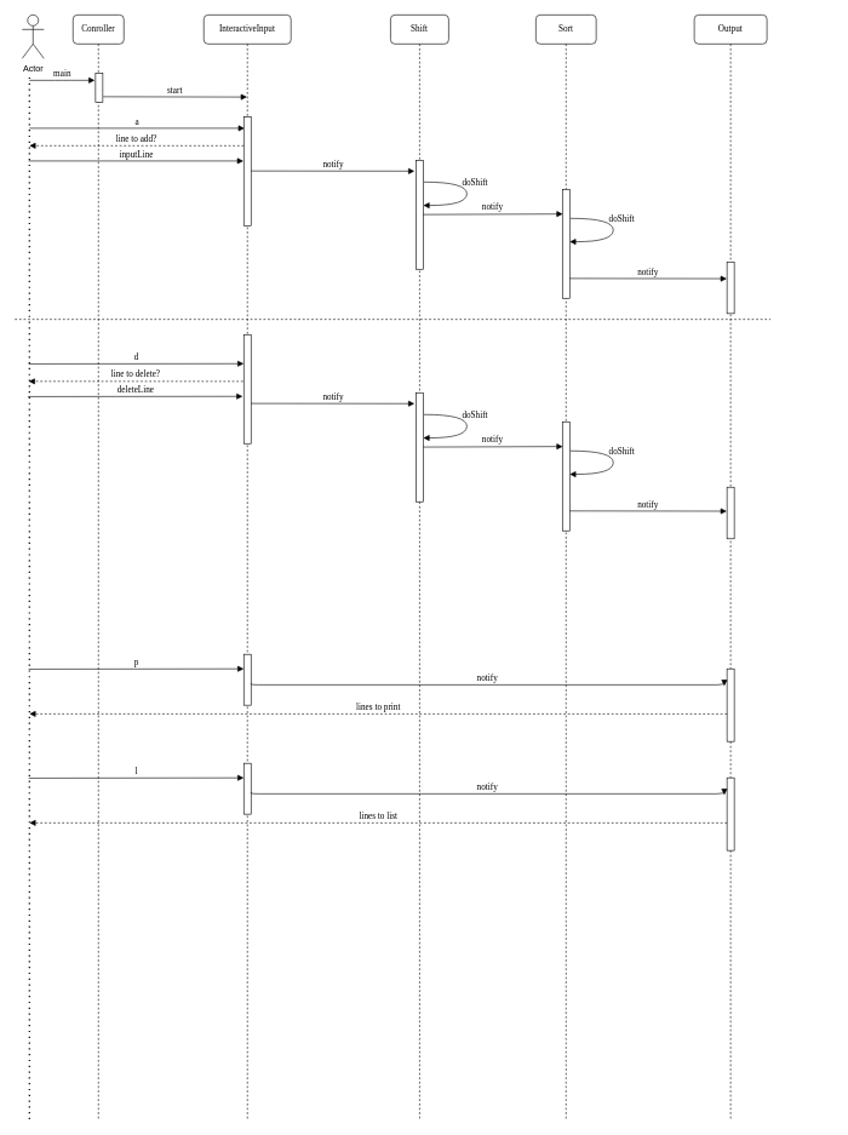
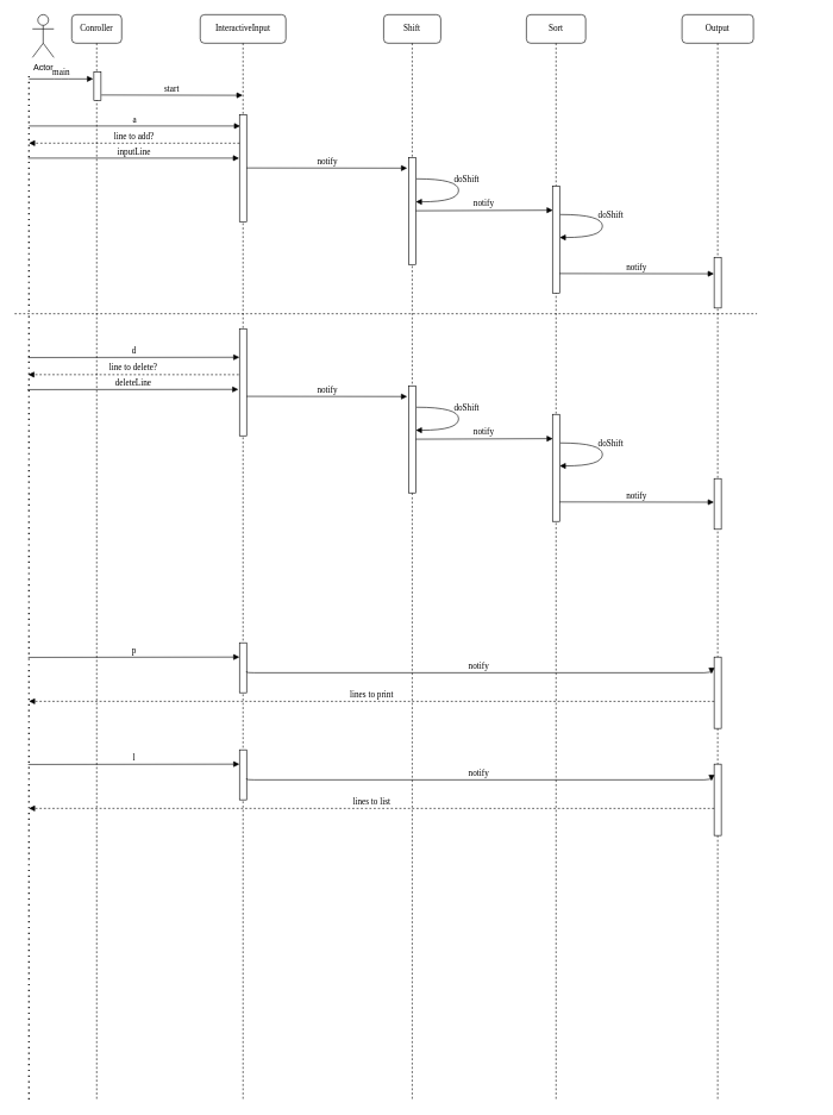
  <mxCell id="0" />
  <mxCell id="1" parent="0" />
  <mxCell id="2" value="InteractiveInput" style="shape=umlLifeline;perimeter=lifelinePerimeter;whiteSpace=wrap;html=1;container=1;collapsible=0;recursiveResize=0;outlineConnect=0;rounded=1;shadow=0;comic=0;labelBackgroundColor=none;strokeWidth=1;fontFamily=Verdana;fontSize=12;align=center;" parent="1" vertex="1"><mxGeometry x="280" y="20" width="120" height="1520" as="geometry" /></mxCell>
  <mxCell id="3" value="Shift" style="shape=umlLifeline;perimeter=lifelinePerimeter;whiteSpace=wrap;html=1;container=1;collapsible=0;recursiveResize=0;outlineConnect=0;rounded=1;shadow=0;comic=0;labelBackgroundColor=none;strokeWidth=1;fontFamily=Verdana;fontSize=12;align=center;" parent="1" vertex="1"><mxGeometry x="537" y="20" width="80" height="1520" as="geometry" /></mxCell>
  <mxCell id="4" value="Sort" style="shape=umlLifeline;perimeter=lifelinePerimeter;whiteSpace=wrap;html=1;container=1;collapsible=0;recursiveResize=0;outlineConnect=0;rounded=1;shadow=0;comic=0;labelBackgroundColor=none;strokeWidth=1;fontFamily=Verdana;fontSize=12;align=center;" parent="1" vertex="1"><mxGeometry x="737" y="20" width="83" height="1520" as="geometry" /></mxCell>
  <mxCell id="5" value="Output" style="shape=umlLifeline;perimeter=lifelinePerimeter;whiteSpace=wrap;html=1;container=1;collapsible=0;recursiveResize=0;outlineConnect=0;rounded=1;shadow=0;comic=0;labelBackgroundColor=none;strokeWidth=1;fontFamily=Verdana;fontSize=12;align=center;" parent="1" vertex="1"><mxGeometry x="955" y="20" width="100" height="1520" as="geometry" /></mxCell>
  <mxCell id="6" value="Conroller" style="shape=umlLifeline;perimeter=lifelinePerimeter;whiteSpace=wrap;html=1;container=1;collapsible=0;recursiveResize=0;outlineConnect=0;rounded=1;shadow=0;comic=0;labelBackgroundColor=none;strokeWidth=1;fontFamily=Verdana;fontSize=12;align=center;" parent="1" vertex="1"><mxGeometry x="100" y="20" width="70" height="1520" as="geometry" /></mxCell>
  <mxCell id="7" value="" style="html=1;points=[];perimeter=orthogonalPerimeter;rounded=0;shadow=0;comic=0;labelBackgroundColor=none;strokeWidth=1;fontFamily=Verdana;fontSize=12;align=center;" parent="6" vertex="1"><mxGeometry x="31" y="80" width="10" height="40" as="geometry" /></mxCell>
- <mxCell id="8" value="Actor" style="shape=umlActor;verticalLabelPosition=bottom;verticalAlign=top;html=1;outlineConnect=0;" parent="1" vertex="1"><mxGeometry x="30" y="20" width="30" height="60" as="geometry" /></mxCell>
+ <mxCell id="8" value="Actor" style="shape=umlActor;verticalLabelPosition=bottom;verticalAlign=top;html=1;outlineConnect=0;" parent="1" vertex="1"><mxGeometry x="45" y="20" width="30" height="60" as="geometry" /></mxCell>
  <mxCell id="9" value="" style="endArrow=none;dashed=1;html=1;dashPattern=1 3;strokeWidth=2;" parent="1" edge="1"><mxGeometry width="50" height="50" relative="1" as="geometry"><mxPoint x="40" y="1540" as="sourcePoint" /><mxPoint x="40" y="100" as="targetPoint" /></mxGeometry></mxCell>
  <mxCell id="10" value="start" style="html=1;verticalAlign=bottom;endArrow=block;labelBackgroundColor=none;fontFamily=Verdana;fontSize=12;edgeStyle=elbowEdgeStyle;elbow=vertical;exitX=1.06;exitY=0.064;exitDx=0;exitDy=0;exitPerimeter=0;" parent="1" edge="1"><mxGeometry relative="1" as="geometry"><mxPoint x="141.6" y="132.56" as="sourcePoint" /><mxPoint x="339.5" y="132.526" as="targetPoint" /></mxGeometry></mxCell>
  <mxCell id="11" value="a" style="html=1;verticalAlign=bottom;endArrow=block;labelBackgroundColor=none;fontFamily=Verdana;fontSize=12;edgeStyle=elbowEdgeStyle;elbow=vertical;entryX=0.1;entryY=0.107;entryDx=0;entryDy=0;entryPerimeter=0;" edge="1" parent="1" target="12"><mxGeometry relative="1" as="geometry"><mxPoint x="40" y="176" as="sourcePoint" /><mxPoint x="310" y="176" as="targetPoint" /></mxGeometry></mxCell>
  <mxCell id="12" value="" style="html=1;points=[];perimeter=orthogonalPerimeter;rounded=0;shadow=0;comic=0;labelBackgroundColor=none;strokeWidth=1;fontFamily=Verdana;fontSize=12;align=center;" vertex="1" parent="1"><mxGeometry x="335" y="160" width="10" height="150" as="geometry" /></mxCell>
  <mxCell id="13" value="notify" style="html=1;verticalAlign=bottom;endArrow=block;labelBackgroundColor=none;fontFamily=Verdana;fontSize=12;edgeStyle=elbowEdgeStyle;elbow=vertical;" edge="1" parent="1"><mxGeometry relative="1" as="geometry"><mxPoint x="345" y="234.75" as="sourcePoint" /><mxPoint x="570" y="235" as="targetPoint" /></mxGeometry></mxCell>
  <mxCell id="14" value="" style="html=1;points=[];perimeter=orthogonalPerimeter;rounded=0;shadow=0;comic=0;labelBackgroundColor=none;strokeWidth=1;fontFamily=Verdana;fontSize=12;align=center;" vertex="1" parent="1"><mxGeometry x="572" y="220" width="10" height="150" as="geometry" /></mxCell>
  <mxCell id="15" value="line to add?" style="html=1;verticalAlign=bottom;endArrow=block;labelBackgroundColor=none;fontFamily=Verdana;fontSize=12;edgeStyle=elbowEdgeStyle;elbow=vertical;exitX=0;exitY=0.267;exitDx=0;exitDy=0;exitPerimeter=0;dashed=1;" edge="1" parent="1" source="12"><mxGeometry relative="1" as="geometry"><mxPoint x="330" y="200" as="sourcePoint" /><mxPoint x="40" y="200" as="targetPoint" /><Array as="points"><mxPoint x="170" y="200" /></Array></mxGeometry></mxCell>
  <mxCell id="16" value="inputLine" style="html=1;verticalAlign=bottom;endArrow=block;labelBackgroundColor=none;fontFamily=Verdana;fontSize=12;edgeStyle=elbowEdgeStyle;elbow=vertical;entryX=-0.05;entryY=0.397;entryDx=0;entryDy=0;entryPerimeter=0;" edge="1" parent="1"><mxGeometry relative="1" as="geometry"><mxPoint x="39" y="221" as="sourcePoint" /><mxPoint x="334.5" y="220.55" as="targetPoint" /></mxGeometry></mxCell>
  <mxCell id="17" value="notify" style="html=1;verticalAlign=bottom;endArrow=block;labelBackgroundColor=none;fontFamily=Verdana;fontSize=12;edgeStyle=elbowEdgeStyle;elbow=vertical;entryX=0.05;entryY=0.227;entryDx=0;entryDy=0;entryPerimeter=0;" edge="1" parent="1" target="18"><mxGeometry relative="1" as="geometry"><mxPoint x="582" y="294.75" as="sourcePoint" /><mxPoint x="807" y="295" as="targetPoint" /></mxGeometry></mxCell>
  <mxCell id="18" value="" style="html=1;points=[];perimeter=orthogonalPerimeter;rounded=0;shadow=0;comic=0;labelBackgroundColor=none;strokeWidth=1;fontFamily=Verdana;fontSize=12;align=center;" vertex="1" parent="1"><mxGeometry x="773.5" y="260" width="10" height="150" as="geometry" /></mxCell>
  <mxCell id="19" value="doShift" style="html=1;verticalAlign=bottom;endArrow=block;labelBackgroundColor=none;fontFamily=Verdana;fontSize=12;elbow=vertical;edgeStyle=orthogonalEdgeStyle;curved=1;exitX=1.1;exitY=0.2;exitDx=0;exitDy=0;exitPerimeter=0;" edge="1" parent="1" source="14"><mxGeometry x="-0.093" y="11" relative="1" as="geometry"><mxPoint x="588" y="250" as="sourcePoint" /><mxPoint x="581.997" y="282.2" as="targetPoint" /><Array as="points"><mxPoint x="642" y="250" /><mxPoint x="642" y="282" /></Array><mxPoint as="offset" /></mxGeometry></mxCell>
  <mxCell id="20" value="" style="html=1;points=[];perimeter=orthogonalPerimeter;rounded=0;shadow=0;comic=0;labelBackgroundColor=none;strokeWidth=1;fontFamily=Verdana;fontSize=12;align=center;" vertex="1" parent="1"><mxGeometry x="1000" y="360" width="10" height="71" as="geometry" /></mxCell>
  <mxCell id="21" value="notify" style="html=1;verticalAlign=bottom;endArrow=block;labelBackgroundColor=none;fontFamily=Verdana;fontSize=12;edgeStyle=elbowEdgeStyle;elbow=vertical;entryX=-0.029;entryY=0.204;entryDx=0;entryDy=0;entryPerimeter=0;" edge="1" parent="1"><mxGeometry relative="1" as="geometry"><mxPoint x="783.5" y="382.7" as="sourcePoint" /><mxPoint x="999.71" y="382.6" as="targetPoint" /></mxGeometry></mxCell>
  <mxCell id="22" value="main" style="html=1;verticalAlign=bottom;endArrow=block;labelBackgroundColor=none;fontFamily=Verdana;fontSize=12;edgeStyle=elbowEdgeStyle;elbow=horizontal;exitX=1.06;exitY=0.064;exitDx=0;exitDy=0;exitPerimeter=0;" edge="1" parent="1"><mxGeometry relative="1" as="geometry"><mxPoint x="40" y="110.03" as="sourcePoint" /><mxPoint x="130" y="110" as="targetPoint" /></mxGeometry></mxCell>
  <mxCell id="23" value="doShift" style="html=1;verticalAlign=bottom;endArrow=block;labelBackgroundColor=none;fontFamily=Verdana;fontSize=12;elbow=vertical;edgeStyle=orthogonalEdgeStyle;curved=1;exitX=1.1;exitY=0.2;exitDx=0;exitDy=0;exitPerimeter=0;" edge="1" parent="1"><mxGeometry x="-0.093" y="11" relative="1" as="geometry"><mxPoint x="784.5" y="300" as="sourcePoint" /><mxPoint x="783.497" y="332.2" as="targetPoint" /><Array as="points"><mxPoint x="843.5" y="300" /><mxPoint x="843.5" y="332" /></Array><mxPoint as="offset" /></mxGeometry></mxCell>
  <mxCell id="24" value="d" style="html=1;verticalAlign=bottom;endArrow=block;labelBackgroundColor=none;fontFamily=Verdana;fontSize=12;edgeStyle=elbowEdgeStyle;elbow=vertical;entryX=0.1;entryY=0.107;entryDx=0;entryDy=0;entryPerimeter=0;" edge="1" parent="1"><mxGeometry relative="1" as="geometry"><mxPoint x="39" y="500.32" as="sourcePoint" /><mxPoint x="335" y="500.37" as="targetPoint" /></mxGeometry></mxCell>
  <mxCell id="25" value="line to delete?" style="html=1;verticalAlign=bottom;endArrow=block;labelBackgroundColor=none;fontFamily=Verdana;fontSize=12;edgeStyle=elbowEdgeStyle;elbow=vertical;exitX=0;exitY=0.267;exitDx=0;exitDy=0;exitPerimeter=0;dashed=1;" edge="1" parent="1"><mxGeometry relative="1" as="geometry"><mxPoint x="334" y="524.37" as="sourcePoint" /><mxPoint x="39" y="524.32" as="targetPoint" /><Array as="points"><mxPoint x="169" y="524.32" /></Array></mxGeometry></mxCell>
  <mxCell id="26" value="deleteLine" style="html=1;verticalAlign=bottom;endArrow=block;labelBackgroundColor=none;fontFamily=Verdana;fontSize=12;edgeStyle=elbowEdgeStyle;elbow=vertical;entryX=-0.05;entryY=0.397;entryDx=0;entryDy=0;entryPerimeter=0;" edge="1" parent="1"><mxGeometry relative="1" as="geometry"><mxPoint x="38" y="545.32" as="sourcePoint" /><mxPoint x="333.5" y="544.87" as="targetPoint" /></mxGeometry></mxCell>
  <mxCell id="27" value="" style="html=1;points=[];perimeter=orthogonalPerimeter;rounded=0;shadow=0;comic=0;labelBackgroundColor=none;strokeWidth=1;fontFamily=Verdana;fontSize=12;align=center;" vertex="1" parent="1"><mxGeometry x="335" y="460" width="10" height="150" as="geometry" /></mxCell>
  <mxCell id="28" value="" style="endArrow=none;html=1;dashed=1;" edge="1" parent="1"><mxGeometry width="50" height="50" relative="1" as="geometry"><mxPoint y="439" as="sourcePoint" x="20" /><mxPoint x="1060" y="439" as="targetPoint" /></mxGeometry></mxCell>
  <mxCell id="29" value="notify" style="html=1;verticalAlign=bottom;endArrow=block;labelBackgroundColor=none;fontFamily=Verdana;fontSize=12;edgeStyle=elbowEdgeStyle;elbow=vertical;" edge="1" parent="1"><mxGeometry relative="1" as="geometry"><mxPoint x="345" y="554.75" as="sourcePoint" /><mxPoint x="570" y="555" as="targetPoint" /></mxGeometry></mxCell>
  <mxCell id="30" value="" style="html=1;points=[];perimeter=orthogonalPerimeter;rounded=0;shadow=0;comic=0;labelBackgroundColor=none;strokeWidth=1;fontFamily=Verdana;fontSize=12;align=center;" vertex="1" parent="1"><mxGeometry x="572" y="540" width="10" height="150" as="geometry" /></mxCell>
  <mxCell id="31" value="notify" style="html=1;verticalAlign=bottom;endArrow=block;labelBackgroundColor=none;fontFamily=Verdana;fontSize=12;edgeStyle=elbowEdgeStyle;elbow=vertical;entryX=0.05;entryY=0.227;entryDx=0;entryDy=0;entryPerimeter=0;" edge="1" parent="1" target="32"><mxGeometry relative="1" as="geometry"><mxPoint x="582" y="614.75" as="sourcePoint" /><mxPoint x="807" y="615" as="targetPoint" /></mxGeometry></mxCell>
  <mxCell id="32" value="" style="html=1;points=[];perimeter=orthogonalPerimeter;rounded=0;shadow=0;comic=0;labelBackgroundColor=none;strokeWidth=1;fontFamily=Verdana;fontSize=12;align=center;" vertex="1" parent="1"><mxGeometry x="773.5" y="580" width="10" height="150" as="geometry" /></mxCell>
  <mxCell id="33" value="doShift" style="html=1;verticalAlign=bottom;endArrow=block;labelBackgroundColor=none;fontFamily=Verdana;fontSize=12;elbow=vertical;edgeStyle=orthogonalEdgeStyle;curved=1;exitX=1.1;exitY=0.2;exitDx=0;exitDy=0;exitPerimeter=0;" edge="1" parent="1" source="30"><mxGeometry x="-0.093" y="11" relative="1" as="geometry"><mxPoint x="588" y="570" as="sourcePoint" /><mxPoint x="581.997" y="602.2" as="targetPoint" /><Array as="points"><mxPoint x="642" y="570" /><mxPoint x="642" y="602" /></Array><mxPoint as="offset" /></mxGeometry></mxCell>
  <mxCell id="34" value="notify" style="html=1;verticalAlign=bottom;endArrow=block;labelBackgroundColor=none;fontFamily=Verdana;fontSize=12;edgeStyle=elbowEdgeStyle;elbow=vertical;entryX=-0.029;entryY=0.204;entryDx=0;entryDy=0;entryPerimeter=0;" edge="1" parent="1"><mxGeometry relative="1" as="geometry"><mxPoint x="783.5" y="702.7" as="sourcePoint" /><mxPoint x="999.71" y="702.6" as="targetPoint" /></mxGeometry></mxCell>
  <mxCell id="35" value="doShift" style="html=1;verticalAlign=bottom;endArrow=block;labelBackgroundColor=none;fontFamily=Verdana;fontSize=12;elbow=vertical;edgeStyle=orthogonalEdgeStyle;curved=1;exitX=1.1;exitY=0.2;exitDx=0;exitDy=0;exitPerimeter=0;" edge="1" parent="1"><mxGeometry x="-0.093" y="11" relative="1" as="geometry"><mxPoint x="784.5" y="620" as="sourcePoint" /><mxPoint x="783.497" y="652.2" as="targetPoint" /><Array as="points"><mxPoint x="843.5" y="620" /><mxPoint x="843.5" y="652" /></Array><mxPoint as="offset" /></mxGeometry></mxCell>
  <mxCell id="36" value="" style="html=1;points=[];perimeter=orthogonalPerimeter;rounded=0;shadow=0;comic=0;labelBackgroundColor=none;strokeWidth=1;fontFamily=Verdana;fontSize=12;align=center;" vertex="1" parent="1"><mxGeometry x="1000" y="670" width="10" height="71" as="geometry" /></mxCell>
  <mxCell id="37" value="" style="html=1;points=[];perimeter=orthogonalPerimeter;rounded=0;shadow=0;comic=0;labelBackgroundColor=none;strokeWidth=1;fontFamily=Verdana;fontSize=12;align=center;" vertex="1" parent="1"><mxGeometry x="1000" y="920" width="10" height="100" as="geometry" /></mxCell>
  <mxCell id="38" value="lines to print" style="html=1;verticalAlign=bottom;endArrow=block;labelBackgroundColor=none;fontFamily=Verdana;fontSize=12;edgeStyle=elbowEdgeStyle;elbow=vertical;exitX=0;exitY=0.267;exitDx=0;exitDy=0;exitPerimeter=0;dashed=1;" edge="1" parent="1"><mxGeometry relative="1" as="geometry"><mxPoint x="1000" y="982.05" as="sourcePoint" /><mxPoint x="40" y="982" as="targetPoint" /><Array as="points"><mxPoint x="1145" y="982" /></Array></mxGeometry></mxCell>
  <mxCell id="39" value="" style="html=1;points=[];perimeter=orthogonalPerimeter;rounded=0;shadow=0;comic=0;labelBackgroundColor=none;strokeWidth=1;fontFamily=Verdana;fontSize=12;align=center;" vertex="1" parent="1"><mxGeometry x="335" y="900" width="10" height="70" as="geometry" /></mxCell>
  <mxCell id="40" value="p" style="html=1;verticalAlign=bottom;endArrow=block;labelBackgroundColor=none;fontFamily=Verdana;fontSize=12;edgeStyle=elbowEdgeStyle;elbow=vertical;entryX=0.1;entryY=0.107;entryDx=0;entryDy=0;entryPerimeter=0;" edge="1" parent="1"><mxGeometry relative="1" as="geometry"><mxPoint x="39" y="920.43" as="sourcePoint" /><mxPoint x="335" y="920.48" as="targetPoint" /></mxGeometry></mxCell>
  <mxCell id="41" value="notify" style="html=1;verticalAlign=bottom;endArrow=block;labelBackgroundColor=none;fontFamily=Verdana;fontSize=12;edgeStyle=elbowEdgeStyle;elbow=vertical;entryX=-0.374;entryY=0.236;entryDx=0;entryDy=0;entryPerimeter=0;" edge="1" parent="1" target="37"><mxGeometry relative="1" as="geometry"><mxPoint x="345" y="940" as="sourcePoint" /><mxPoint x="641" y="940.05" as="targetPoint" /></mxGeometry></mxCell>
  <mxCell id="42" value="" style="html=1;points=[];perimeter=orthogonalPerimeter;rounded=0;shadow=0;comic=0;labelBackgroundColor=none;strokeWidth=1;fontFamily=Verdana;fontSize=12;align=center;" vertex="1" parent="1"><mxGeometry x="1000" y="1070" width="10" height="100" as="geometry" /></mxCell>
  <mxCell id="43" value="lines to list" style="html=1;verticalAlign=bottom;endArrow=block;labelBackgroundColor=none;fontFamily=Verdana;fontSize=12;edgeStyle=elbowEdgeStyle;elbow=vertical;exitX=0;exitY=0.267;exitDx=0;exitDy=0;exitPerimeter=0;dashed=1;" edge="1" parent="1"><mxGeometry relative="1" as="geometry"><mxPoint x="1000" y="1132.05" as="sourcePoint" /><mxPoint x="40" y="1132" as="targetPoint" /><Array as="points"><mxPoint x="1145" y="1132" /></Array></mxGeometry></mxCell>
  <mxCell id="44" value="" style="html=1;points=[];perimeter=orthogonalPerimeter;rounded=0;shadow=0;comic=0;labelBackgroundColor=none;strokeWidth=1;fontFamily=Verdana;fontSize=12;align=center;" vertex="1" parent="1"><mxGeometry x="335" y="1050" width="10" height="70" as="geometry" /></mxCell>
  <mxCell id="45" value="l" style="html=1;verticalAlign=bottom;endArrow=block;labelBackgroundColor=none;fontFamily=Verdana;fontSize=12;edgeStyle=elbowEdgeStyle;elbow=vertical;entryX=0.1;entryY=0.107;entryDx=0;entryDy=0;entryPerimeter=0;" edge="1" parent="1"><mxGeometry relative="1" as="geometry"><mxPoint x="39" y="1070.43" as="sourcePoint" /><mxPoint x="335" y="1070.48" as="targetPoint" /></mxGeometry></mxCell>
  <mxCell id="46" value="notify" style="html=1;verticalAlign=bottom;endArrow=block;labelBackgroundColor=none;fontFamily=Verdana;fontSize=12;edgeStyle=elbowEdgeStyle;elbow=vertical;entryX=-0.374;entryY=0.236;entryDx=0;entryDy=0;entryPerimeter=0;" edge="1" parent="1" target="42"><mxGeometry relative="1" as="geometry"><mxPoint x="345" y="1090" as="sourcePoint" /><mxPoint x="641" y="1090.05" as="targetPoint" /></mxGeometry></mxCell>
